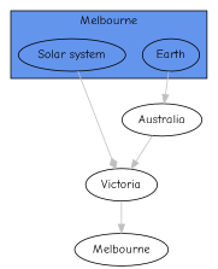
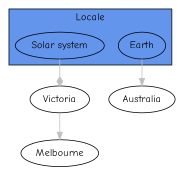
  digraph {
    fontname="Comic Neue"
    rankdir=TB
    node [fontname="Comic Neue" shape=oval]
    edge [color=grey fontname="Comic Neue"]
    "Solar system"
    Earth
    Victoria
    Australia
    Melbourne
    subgraph cluster_1 {
      bgcolor=cornflowerblue
-     label=Melbourne
+     label=Locale
      "Solar system"
      Earth
    }
    "Solar system" -> Victoria [arrowhead=diamond]
    Earth -> Australia
    Victoria -> Melbourne
-   Australia -> Victoria
  }
